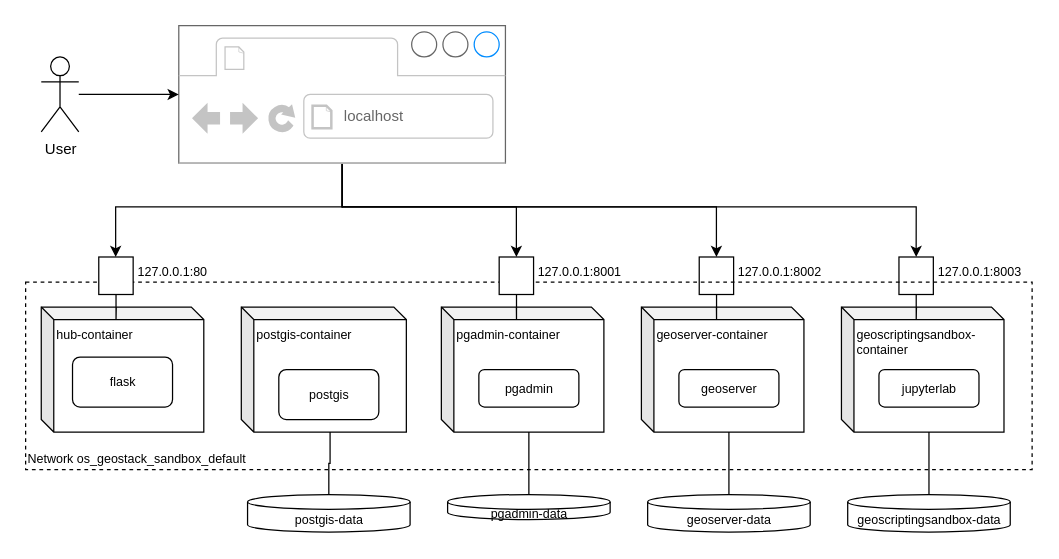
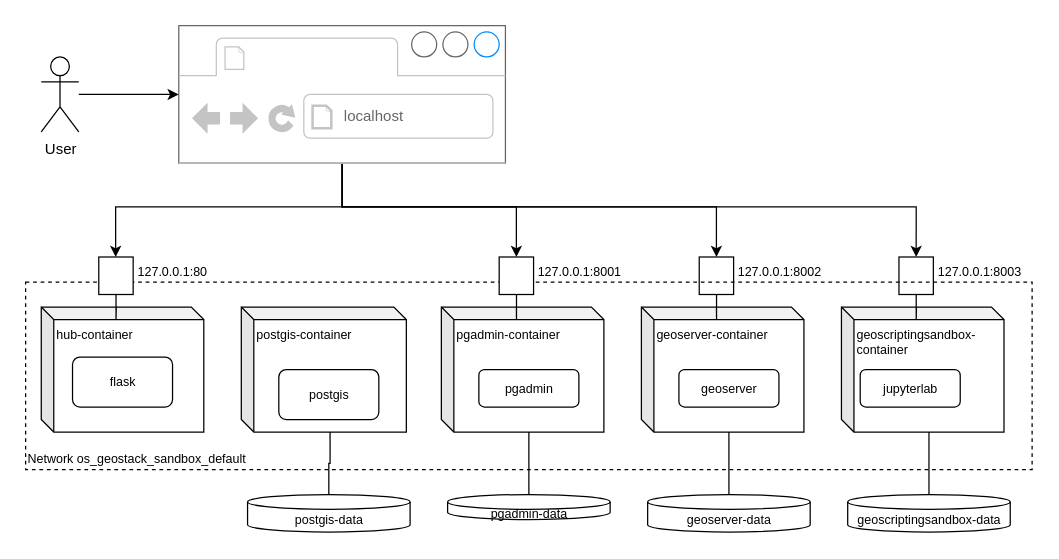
  <mxCell id="0" />
  <mxCell id="1" parent="0" />
  <mxCell id="2" value="" style="group" vertex="1" connectable="0" parent="1"><mxGeometry x="20" y="20" width="805" height="405" as="geometry" /></mxCell>
  <mxCell id="3" value="postgis-container" style="shape=cube;whiteSpace=wrap;boundedLbl=1;backgroundOutline=1;darkOpacity=0.05;darkOpacity2=0.1;size=10;align=left;html=1;verticalAlign=top;fontSize=10;" vertex="1" parent="2"><mxGeometry x="172.5" y="225" width="132" height="100" as="geometry" /></mxCell>
  <mxCell id="4" value="pgadmin-container" style="shape=cube;whiteSpace=wrap;boundedLbl=1;backgroundOutline=1;darkOpacity=0.05;darkOpacity2=0.1;size=10;align=left;html=1;verticalAlign=top;fontSize=10;" vertex="1" parent="2"><mxGeometry x="332.5" y="225" width="130" height="100" as="geometry" /></mxCell>
  <mxCell id="5" value="pgadmin" style="rounded=1;whiteSpace=wrap;html=1;fontSize=10;" vertex="1" parent="2"><mxGeometry x="362.5" y="275" width="80" height="30" as="geometry" /></mxCell>
  <mxCell id="6" value="geoserver-container" style="shape=cube;whiteSpace=wrap;boundedLbl=1;backgroundOutline=1;darkOpacity=0.05;darkOpacity2=0.1;size=10;align=left;html=1;verticalAlign=top;fontSize=10;" vertex="1" parent="2"><mxGeometry x="492.5" y="225" width="130" height="100" as="geometry" /></mxCell>
  <mxCell id="7" value="geoserver" style="rounded=1;whiteSpace=wrap;html=1;fontSize=10;" vertex="1" parent="2"><mxGeometry x="522.5" y="275" width="80" height="30" as="geometry" /></mxCell>
  <mxCell id="8" value="postgis" style="rounded=1;whiteSpace=wrap;html=1;fontSize=10;" vertex="1" parent="2"><mxGeometry x="202.5" y="275" width="80" height="40" as="geometry" /></mxCell>
  <mxCell id="9" value="geoscriptingsandbox-container" style="shape=cube;whiteSpace=wrap;boundedLbl=1;backgroundOutline=1;darkOpacity=0.05;darkOpacity2=0.1;size=10;align=left;html=1;verticalAlign=top;fontSize=10;" vertex="1" parent="2"><mxGeometry x="652.5" y="225" width="130" height="100" as="geometry" /></mxCell>
- <mxCell id="10" value="jupyterlab" style="rounded=1;whiteSpace=wrap;html=1;fontSize=10;" vertex="1" parent="2"><mxGeometry x="682.5" y="275" width="80" height="30" as="geometry" /></mxCell>
+ <mxCell id="10" value="jupyterlab" style="rounded=1;whiteSpace=wrap;html=1;fontSize=10;" vertex="1" parent="2"><mxGeometry x="667.5" y="275" width="80" height="30" as="geometry" /></mxCell>
  <mxCell id="11" value="hub-container" style="shape=cube;whiteSpace=wrap;boundedLbl=1;backgroundOutline=1;darkOpacity=0.05;darkOpacity2=0.1;size=10;align=left;html=1;verticalAlign=top;fontSize=10;" vertex="1" parent="2"><mxGeometry x="12.5" y="225" width="130" height="100" as="geometry" /></mxCell>
  <mxCell id="12" value="flask" style="rounded=1;whiteSpace=wrap;html=1;fontSize=10;" vertex="1" parent="2"><mxGeometry x="37.5" y="265" width="80" height="40" as="geometry" /></mxCell>
  <mxCell id="13" style="edgeStyle=orthogonalEdgeStyle;rounded=0;orthogonalLoop=1;jettySize=auto;html=1;entryX=0;entryY=0;entryDx=70;entryDy=100;entryPerimeter=0;fontSize=10;startArrow=none;startFill=0;endArrow=none;endFill=0;" edge="1" parent="2" source="14" target="9"><mxGeometry relative="1" as="geometry" /></mxCell>
  <mxCell id="14" value="geoscriptingsandbox-data" style="shape=cylinder3;whiteSpace=wrap;html=1;boundedLbl=1;backgroundOutline=1;size=5.882;fontSize=10;" vertex="1" parent="2"><mxGeometry x="657.5" y="375" width="130" height="30" as="geometry" /></mxCell>
  <mxCell id="15" style="edgeStyle=orthogonalEdgeStyle;rounded=0;orthogonalLoop=1;jettySize=auto;html=1;entryX=0;entryY=0;entryDx=70;entryDy=100;entryPerimeter=0;fontSize=10;startArrow=none;startFill=0;endArrow=none;endFill=0;" edge="1" parent="2" source="16" target="6"><mxGeometry relative="1" as="geometry" /></mxCell>
  <mxCell id="16" value="geoserver-data" style="shape=cylinder3;whiteSpace=wrap;html=1;boundedLbl=1;backgroundOutline=1;size=5.882;fontSize=10;" vertex="1" parent="2"><mxGeometry x="497.5" y="375" width="130" height="30" as="geometry" /></mxCell>
  <mxCell id="17" style="edgeStyle=orthogonalEdgeStyle;rounded=0;orthogonalLoop=1;jettySize=auto;html=1;entryX=0;entryY=0;entryDx=70;entryDy=100;entryPerimeter=0;fontSize=10;startArrow=none;startFill=0;endArrow=none;endFill=0;" edge="1" parent="2" source="18" target="4"><mxGeometry relative="1" as="geometry" /></mxCell>
  <mxCell id="18" value="pgadmin-data" style="shape=cylinder3;whiteSpace=wrap;html=1;boundedLbl=1;backgroundOutline=1;size=5.882;fontSize=10;" vertex="1" parent="2"><mxGeometry x="337.5" y="375" width="130" height="20" as="geometry" /></mxCell>
  <mxCell id="19" style="edgeStyle=orthogonalEdgeStyle;rounded=0;orthogonalLoop=1;jettySize=auto;html=1;entryX=0;entryY=0;entryDx=71;entryDy=100;entryPerimeter=0;fontSize=10;startArrow=none;startFill=0;endArrow=none;endFill=0;" edge="1" parent="2" source="20" target="3"><mxGeometry relative="1" as="geometry" /></mxCell>
  <mxCell id="20" value="postgis-data" style="shape=cylinder3;whiteSpace=wrap;html=1;boundedLbl=1;backgroundOutline=1;size=5.882;fontSize=10;" vertex="1" parent="2"><mxGeometry x="177.5" y="375" width="130" height="30" as="geometry" /></mxCell>
  <mxCell id="21" style="edgeStyle=orthogonalEdgeStyle;rounded=0;orthogonalLoop=1;jettySize=auto;html=1;entryX=0;entryY=0;entryDx=60;entryDy=0;entryPerimeter=0;fontSize=10;startArrow=none;startFill=0;endArrow=none;endFill=0;" edge="1" parent="2" source="22" target="9"><mxGeometry relative="1" as="geometry" /></mxCell>
  <mxCell id="22" value="127.0.0.1:8003" style="fontStyle=0;labelPosition=right;verticalLabelPosition=middle;align=left;verticalAlign=top;spacingLeft=2;fontSize=10;html=1;" vertex="1" parent="2"><mxGeometry x="698.5" y="185" width="27.5" height="30" as="geometry" /></mxCell>
  <mxCell id="23" style="edgeStyle=orthogonalEdgeStyle;rounded=0;orthogonalLoop=1;jettySize=auto;html=1;entryX=0;entryY=0;entryDx=60;entryDy=0;entryPerimeter=0;fontSize=10;startArrow=none;startFill=0;endArrow=none;endFill=0;" edge="1" parent="2" source="24" target="6"><mxGeometry relative="1" as="geometry" /></mxCell>
  <mxCell id="24" value="127.0.0.1:8002" style="fontStyle=0;labelPosition=right;verticalLabelPosition=middle;align=left;verticalAlign=top;spacingLeft=2;fontSize=10;html=1;" vertex="1" parent="2"><mxGeometry x="538.75" y="185" width="27.5" height="30" as="geometry" /></mxCell>
  <mxCell id="25" value="Network os_geostack_sandbox_default" style="rounded=0;whiteSpace=wrap;html=1;fontSize=10;fillColor=none;dashed=1;align=left;verticalAlign=bottom;" vertex="1" parent="2"><mxGeometry y="205" width="805" height="150" as="geometry" /></mxCell>
  <mxCell id="26" style="edgeStyle=orthogonalEdgeStyle;rounded=0;orthogonalLoop=1;jettySize=auto;html=1;entryX=0;entryY=0;entryDx=60;entryDy=0;entryPerimeter=0;fontSize=10;startArrow=none;startFill=0;endArrow=none;endFill=0;" edge="1" parent="2" source="27" target="4"><mxGeometry relative="1" as="geometry" /></mxCell>
  <mxCell id="27" value="127.0.0.1:8001" style="fontStyle=0;labelPosition=right;verticalLabelPosition=middle;align=left;verticalAlign=top;spacingLeft=2;fontSize=10;html=1;" vertex="1" parent="2"><mxGeometry x="378.75" y="185" width="27.5" height="30" as="geometry" /></mxCell>
  <mxCell id="28" style="edgeStyle=orthogonalEdgeStyle;rounded=0;orthogonalLoop=1;jettySize=auto;html=1;entryX=0;entryY=0;entryDx=60;entryDy=0;entryPerimeter=0;fontSize=10;startArrow=none;startFill=0;endArrow=none;endFill=0;" edge="1" parent="2" source="29" target="11"><mxGeometry relative="1" as="geometry" /></mxCell>
  <mxCell id="29" value="127.0.0.1:80" style="fontStyle=0;labelPosition=right;verticalLabelPosition=middle;align=left;verticalAlign=top;spacingLeft=2;fontSize=10;html=1;" vertex="1" parent="2"><mxGeometry x="58.5" y="185" width="27.5" height="30" as="geometry" /></mxCell>
  <mxCell id="30" style="edgeStyle=orthogonalEdgeStyle;rounded=0;orthogonalLoop=1;jettySize=auto;html=1;entryX=0.5;entryY=0;entryDx=0;entryDy=0;fontSize=12;startArrow=none;startFill=0;endArrow=classic;endFill=1;" edge="1" parent="2" source="34" target="27"><mxGeometry relative="1" as="geometry"><Array as="points"><mxPoint x="253" y="145" /><mxPoint x="393" y="145" /></Array></mxGeometry></mxCell>
  <mxCell id="31" style="edgeStyle=orthogonalEdgeStyle;rounded=0;orthogonalLoop=1;jettySize=auto;html=1;fontSize=12;startArrow=none;startFill=0;endArrow=classic;endFill=1;" edge="1" parent="2" source="34" target="29"><mxGeometry relative="1" as="geometry"><Array as="points"><mxPoint x="253" y="145" /><mxPoint x="72" y="145" /></Array></mxGeometry></mxCell>
  <mxCell id="32" style="edgeStyle=orthogonalEdgeStyle;rounded=0;orthogonalLoop=1;jettySize=auto;html=1;entryX=0.5;entryY=0;entryDx=0;entryDy=0;fontSize=12;startArrow=none;startFill=0;endArrow=classic;endFill=1;" edge="1" parent="2" source="34" target="24"><mxGeometry relative="1" as="geometry"><Array as="points"><mxPoint x="253" y="145" /><mxPoint x="553" y="145" /></Array></mxGeometry></mxCell>
  <mxCell id="33" style="edgeStyle=orthogonalEdgeStyle;rounded=0;orthogonalLoop=1;jettySize=auto;html=1;entryX=0.5;entryY=0;entryDx=0;entryDy=0;fontSize=12;startArrow=none;startFill=0;endArrow=classic;endFill=1;" edge="1" parent="2" source="34" target="22"><mxGeometry relative="1" as="geometry"><Array as="points"><mxPoint x="253" y="145" /><mxPoint x="712" y="145" /></Array></mxGeometry></mxCell>
  <mxCell id="34" value="" style="strokeWidth=1;shadow=0;dashed=0;align=center;html=1;shape=mxgraph.mockup.containers.browserWindow;rSize=0;strokeColor=none;strokeColor2=#008cff;strokeColor3=#c4c4c4;mainText=,;recursiveResize=0;labelBackgroundColor=none;fontSize=10;fillColor=none;" vertex="1" parent="2"><mxGeometry x="122.5" width="261.25" height="110" as="geometry" /></mxCell>
  <mxCell id="35" value="&lt;font style=&quot;font-size: 12px;&quot;&gt;localhost&lt;/font&gt;" style="strokeWidth=1;shadow=0;dashed=0;align=center;html=1;shape=mxgraph.mockup.containers.anchor;rSize=0;fontSize=12;fontColor=#666666;align=left;labelBackgroundColor=none;fillColor=none;" vertex="1" parent="34"><mxGeometry x="130" y="60" width="80" height="26" as="geometry" /></mxCell>
  <mxCell id="36" value="" style="edgeStyle=orthogonalEdgeStyle;rounded=0;orthogonalLoop=1;jettySize=auto;html=1;fontSize=12;startArrow=none;startFill=0;endArrow=classic;endFill=1;" edge="1" parent="2" source="37" target="34"><mxGeometry relative="1" as="geometry" /></mxCell>
  <mxCell id="37" value="User" style="shape=umlActor;verticalLabelPosition=bottom;verticalAlign=top;html=1;outlineConnect=0;labelBackgroundColor=none;fontSize=12;fillColor=none;" vertex="1" parent="2"><mxGeometry x="12.5" y="25" width="30" height="60" as="geometry" /></mxCell>
